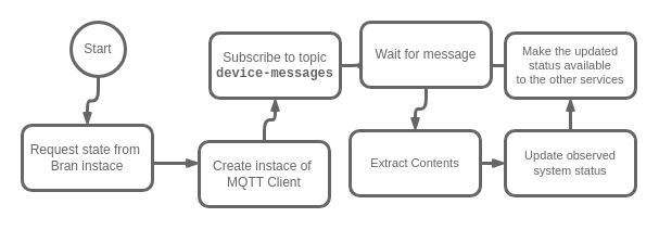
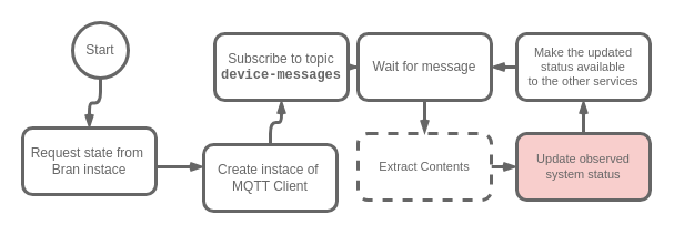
  <mxCell id="0" />
  <mxCell id="1" parent="0" />
  <mxCell id="2" style="edgeStyle=orthogonalEdgeStyle;shape=connector;curved=0;rounded=1;orthogonalLoop=1;jettySize=auto;html=1;labelBackgroundColor=default;strokeColor=#666666;strokeWidth=3;align=center;verticalAlign=middle;fontFamily=Helvetica;fontSize=11;fontColor=#666666;endArrow=openThin;endFill=0;fillColor=#FAE5C7;" parent="1" source="17" target="4" edge="1"><mxGeometry relative="1" as="geometry"><mxPoint x="140" y="150" as="sourcePoint" /><Array as="points"><mxPoint x="165" y="150" /><mxPoint x="165" y="150" /></Array></mxGeometry></mxCell>
  <mxCell id="3" style="edgeStyle=orthogonalEdgeStyle;shape=connector;curved=0;rounded=1;orthogonalLoop=1;jettySize=auto;html=1;labelBackgroundColor=default;strokeColor=#666666;strokeWidth=3;align=center;verticalAlign=middle;fontFamily=Helvetica;fontSize=11;fontColor=#666666;endArrow=openThin;endFill=0;fillColor=#FAE5C7;" parent="1" source="4" target="6" edge="1"><mxGeometry relative="1" as="geometry" /></mxCell>
  <mxCell id="4" value="Create instace of&amp;nbsp;&lt;br&gt;MQTT Client" style="rounded=1;whiteSpace=wrap;html=1;strokeColor=#666666;fontColor=#666666;fillColor=#FFFFFF;strokeWidth=3;" parent="1" vertex="1"><mxGeometry x="183" y="130" width="120" height="60" as="geometry" /></mxCell>
  <mxCell id="5" style="edgeStyle=orthogonalEdgeStyle;shape=connector;curved=0;rounded=1;orthogonalLoop=1;jettySize=auto;html=1;labelBackgroundColor=default;strokeColor=#666666;strokeWidth=3;align=center;verticalAlign=middle;fontFamily=Helvetica;fontSize=11;fontColor=#666666;endArrow=openThin;endFill=0;fillColor=#FAE5C7;" parent="1" source="6" target="14" edge="1"><mxGeometry relative="1" as="geometry"><mxPoint x="375" y="30" as="targetPoint" /></mxGeometry></mxCell>
  <mxCell id="6" value="Subscribe to topic&lt;br&gt;&lt;font face=&quot;Courier New&quot;&gt;&lt;b&gt;device-messages&lt;/b&gt;&lt;/font&gt;" style="rounded=1;whiteSpace=wrap;html=1;strokeColor=#666666;fontColor=#666666;fillColor=#FFFFFF;strokeWidth=3;" parent="1" vertex="1"><mxGeometry x="193" y="30" width="120" height="60" as="geometry" /></mxCell>
  <mxCell id="7" style="edgeStyle=orthogonalEdgeStyle;shape=connector;curved=0;rounded=1;orthogonalLoop=1;jettySize=auto;html=1;labelBackgroundColor=default;strokeColor=#666666;strokeWidth=3;align=center;verticalAlign=middle;fontFamily=Helvetica;fontSize=11;fontColor=#666666;endArrow=openThin;endFill=0;fillColor=#FAE5C7;" parent="1" source="8" target="10" edge="1"><mxGeometry relative="1" as="geometry" /></mxCell>
- <mxCell id="8" value="Extract Contents" style="rounded=1;whiteSpace=wrap;html=1;strokeColor=#666666;strokeWidth=3;align=center;verticalAlign=middle;fontFamily=Helvetica;fontSize=11;fontColor=#666666;fillColor=#FFFFFF;" parent="1" vertex="1"><mxGeometry x="322" y="120" width="120" height="60" as="geometry" /></mxCell>
+ <mxCell id="8" value="Extract Contents" style="rounded=1;whiteSpace=wrap;html=1;strokeColor=#666666;strokeWidth=3;align=center;verticalAlign=middle;fontFamily=Helvetica;fontSize=11;fontColor=#666666;fillColor=#FFFFFF;dashed=1;" parent="1" vertex="1"><mxGeometry x="322" y="120" width="120" height="60" as="geometry" /></mxCell>
  <mxCell id="9" style="edgeStyle=orthogonalEdgeStyle;shape=connector;curved=0;rounded=1;orthogonalLoop=1;jettySize=auto;html=1;labelBackgroundColor=default;strokeColor=#666666;strokeWidth=3;align=center;verticalAlign=middle;fontFamily=Helvetica;fontSize=11;fontColor=#666666;endArrow=openThin;endFill=0;fillColor=#FAE5C7;" parent="1" source="10" target="12" edge="1"><mxGeometry relative="1" as="geometry" /></mxCell>
- <mxCell id="10" value="Update observed&lt;br&gt;system status" style="rounded=1;whiteSpace=wrap;html=1;strokeColor=#666666;strokeWidth=3;align=center;verticalAlign=middle;fontFamily=Helvetica;fontSize=11;fontColor=#666666;fillColor=#FFFFFF;" parent="1" vertex="1"><mxGeometry x="465" y="120" width="120" height="60" as="geometry" /></mxCell>
+ <mxCell id="10" value="Update observed&lt;br&gt;system status" style="rounded=1;whiteSpace=wrap;html=1;strokeColor=#666666;strokeWidth=3;align=center;verticalAlign=middle;fontFamily=Helvetica;fontSize=11;fontColor=#666666;fillColor=#f8cecc;" parent="1" vertex="1"><mxGeometry x="465" y="120" width="120" height="60" as="geometry" /></mxCell>
  <mxCell id="11" value="" style="edgeStyle=orthogonalEdgeStyle;shape=connector;curved=0;rounded=1;orthogonalLoop=1;jettySize=auto;html=1;labelBackgroundColor=default;strokeColor=#666666;strokeWidth=3;fontFamily=Helvetica;fontSize=12;fontColor=#666666;startArrow=none;startFill=0;endArrow=openThin;endFill=0;" parent="1" source="12" target="14" edge="1"><mxGeometry relative="1" as="geometry" /></mxCell>
  <mxCell id="12" value="Make the updated status available&lt;br&gt;to the other services" style="rounded=1;whiteSpace=wrap;html=1;strokeColor=#666666;strokeWidth=3;align=center;verticalAlign=middle;fontFamily=Helvetica;fontSize=11;fontColor=#666666;fillColor=#FFFFFF;" parent="1" vertex="1"><mxGeometry x="465" y="30" width="120" height="60" as="geometry" /></mxCell>
  <mxCell id="13" value="" style="edgeStyle=orthogonalEdgeStyle;shape=connector;curved=0;rounded=1;orthogonalLoop=1;jettySize=auto;html=1;labelBackgroundColor=default;strokeColor=#666666;strokeWidth=3;fontFamily=Helvetica;fontSize=12;fontColor=#666666;startArrow=none;startFill=0;endArrow=openThin;endFill=0;" parent="1" source="14" target="8" edge="1"><mxGeometry relative="1" as="geometry" /></mxCell>
- <mxCell id="14" value="&lt;font style=&quot;&quot; face=&quot;Helvetica&quot;&gt;Wait for message&lt;/font&gt;" style="rounded=1;whiteSpace=wrap;html=1;strokeColor=#666666;fontColor=#666666;fillColor=#FFFFFF;strokeWidth=3;" parent="1" vertex="1"><mxGeometry x="332" y="20" width="120" height="60" as="geometry" /></mxCell>
+ <mxCell id="14" value="&lt;font style=&quot;&quot; face=&quot;Helvetica&quot;&gt;Wait for message&lt;/font&gt;" style="rounded=1;whiteSpace=wrap;html=1;strokeColor=#666666;fontColor=#666666;fillColor=#FFFFFF;strokeWidth=3;" parent="1" vertex="1"><mxGeometry x="322" y="30" width="120" height="60" as="geometry" /></mxCell>
  <mxCell id="15" style="edgeStyle=orthogonalEdgeStyle;shape=connector;curved=0;rounded=1;orthogonalLoop=1;jettySize=auto;html=1;labelBackgroundColor=default;strokeColor=#666666;strokeWidth=3;align=center;verticalAlign=middle;fontFamily=Helvetica;fontSize=11;fontColor=#666666;endArrow=openThin;endFill=0;fillColor=#FAE5C7;" edge="1" parent="1" source="16" target="17"><mxGeometry relative="1" as="geometry" /></mxCell>
  <mxCell id="16" value="Start" style="ellipse;whiteSpace=wrap;html=1;aspect=fixed;strokeColor=#666666;fontColor=#666666;fillColor=#FFFFFF;strokeWidth=3;" vertex="1" parent="1"><mxGeometry x="65" y="20" width="50" height="50" as="geometry" /></mxCell>
  <mxCell id="17" value="Request state from&amp;nbsp;&lt;br&gt;Bran instace" style="rounded=1;whiteSpace=wrap;html=1;strokeColor=#666666;fontColor=#666666;fillColor=#FFFFFF;strokeWidth=3;" vertex="1" parent="1"><mxGeometry x="20" y="115" width="120" height="60" as="geometry" /></mxCell>
